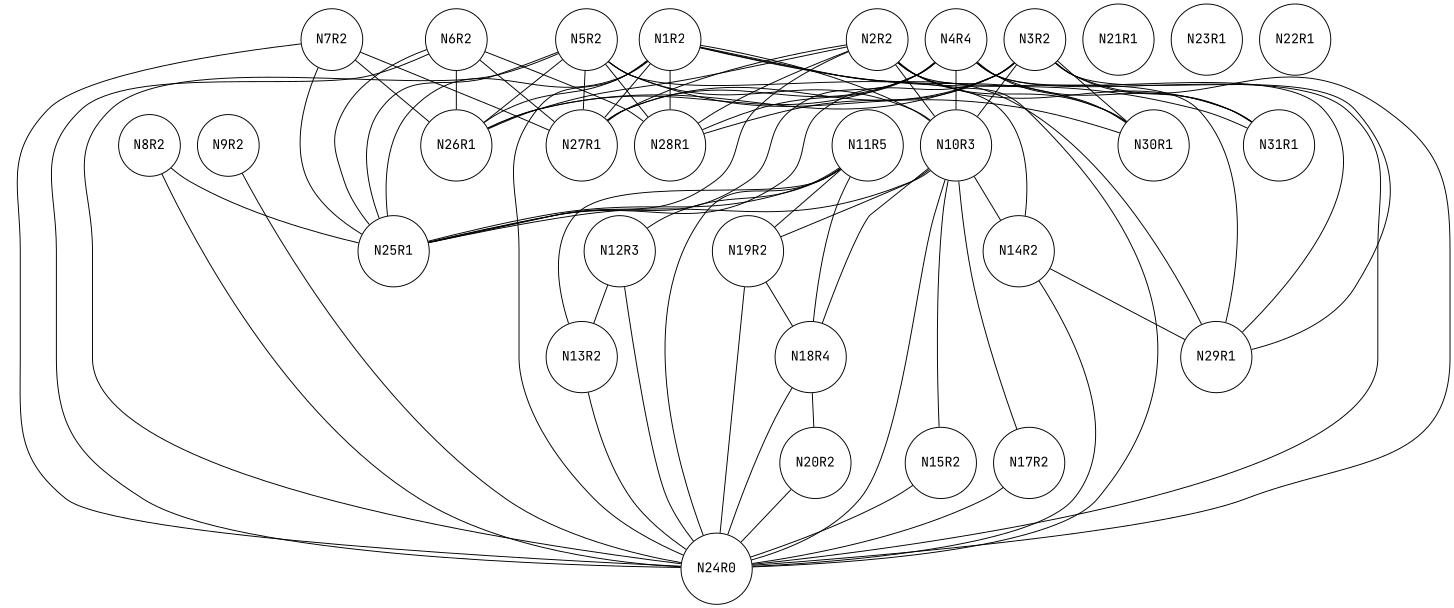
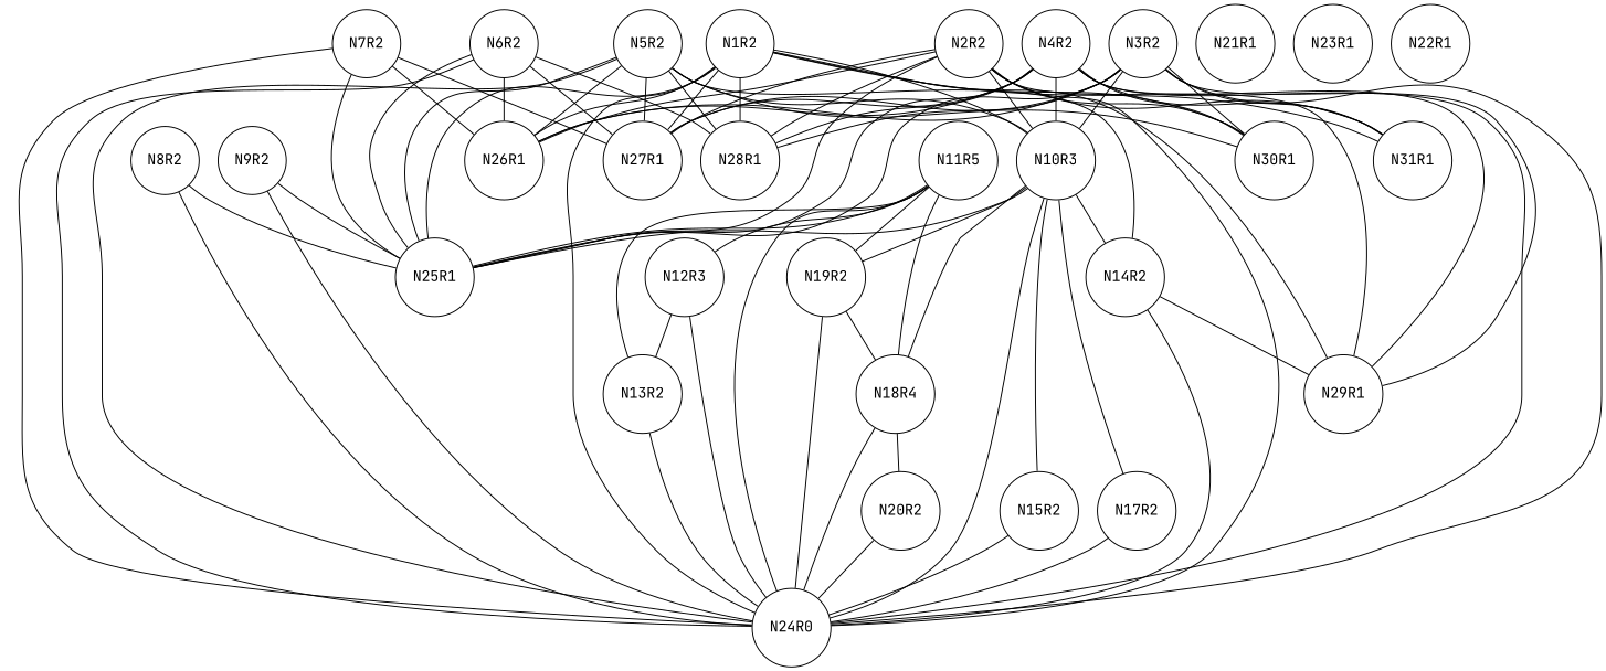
  graph {
    fontname="JetBrains Mono"
    node [fontname="JetBrains Mono" shape=circle]
    edge [fontname="JetBrains Mono"]
    N1R2
    N10R3
    N25R1
    n4 [label=N24R0]
    N27R1
    N26R1
    N29R1
    N28R1
    N31R1
    N30R1
    N14R2
    N15R2
    N17R2
    N19R2
    N18R4
    N2R2
    N3R2
-   N4R2 [label=N4R4]
+   N4R2
    N5R2
    N6R2
    N7R2
    N8R2
    N9R2
    N20R2
    N11R5
    N12R3
    N13R2
    N21R1
    N23R1
    N22R1
    N1R2 -- N10R3
    N1R2 -- N25R1
    N1R2 -- n4
    N1R2 -- N27R1
    N1R2 -- N26R1
    N1R2 -- N29R1
    N1R2 -- N28R1
    N1R2 -- N31R1
    N1R2 -- N30R1
    N10R3 -- N25R1
    N10R3 -- n4
    N10R3 -- N14R2
    N10R3 -- N15R2
    N10R3 -- N17R2
    N10R3 -- N19R2
    N10R3 -- N18R4
    N14R2 -- n4
    N14R2 -- N29R1
    N15R2 -- n4
    N17R2 -- n4
    N19R2 -- n4
    N19R2 -- N18R4
    N18R4 -- n4
    N18R4 -- N20R2
    N2R2 -- N10R3
    N2R2 -- N25R1
    N2R2 -- n4
    N2R2 -- N27R1
    N2R2 -- N26R1
    N2R2 -- N29R1
    N2R2 -- N28R1
    N2R2 -- N31R1
    N2R2 -- N30R1
    N3R2 -- N10R3
    N3R2 -- N25R1
    N3R2 -- n4
    N3R2 -- N27R1
    N3R2 -- N26R1
    N3R2 -- N29R1
    N3R2 -- N28R1
    N3R2 -- N31R1
    N3R2 -- N30R1
    N4R2 -- N10R3
    N4R2 -- N25R1
    N4R2 -- n4
    N4R2 -- N27R1
    N4R2 -- N26R1
    N4R2 -- N29R1
    N4R2 -- N28R1
    N4R2 -- N31R1
    N4R2 -- N30R1
    N5R2 -- N10R3
    N5R2 -- N25R1
    N5R2 -- n4
    N5R2 -- N27R1
    N5R2 -- N26R1
    N5R2 -- N28R1
    N5R2 -- N30R1
    N5R2 -- N14R2
    N6R2 -- N25R1
    N6R2 -- n4
    N6R2 -- N27R1
    N6R2 -- N26R1
    N6R2 -- N28R1
    N7R2 -- N25R1
    N7R2 -- n4
    N7R2 -- N27R1
    N7R2 -- N26R1
    N8R2 -- N25R1
    N8R2 -- n4
+   N9R2 -- N25R1
    N9R2 -- n4
    N20R2 -- n4
    N11R5 -- N25R1
    N11R5 -- n4
    N11R5 -- N19R2
    N11R5 -- N18R4
    N11R5 -- N12R3
    N11R5 -- N13R2
    N12R3 -- n4
    N12R3 -- N13R2
    N13R2 -- n4
  }
